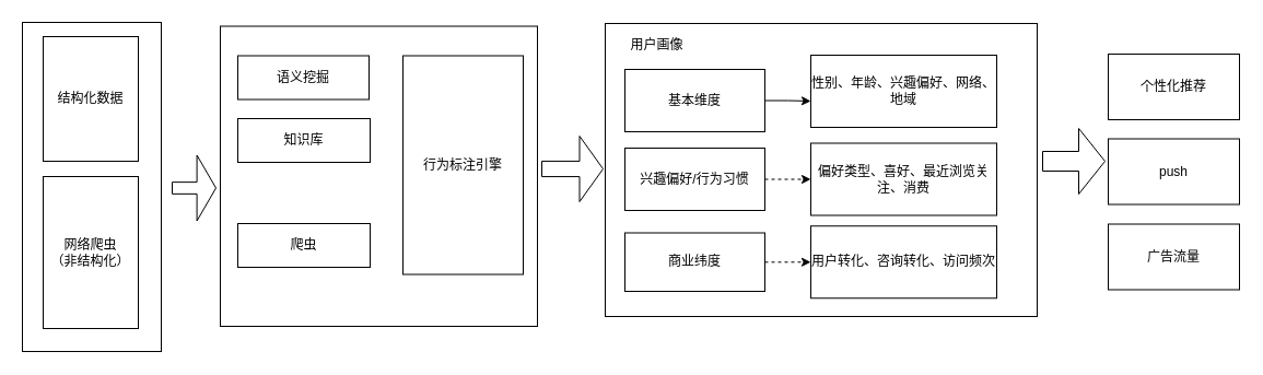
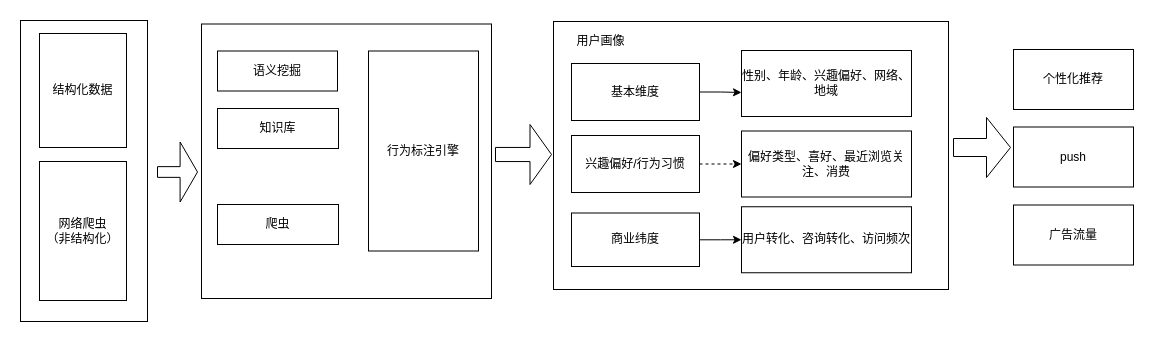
  <mxCell id="0" />
  <mxCell id="1" parent="0" />
  <mxCell id="2" value="" style="rounded=0;whiteSpace=wrap;html=1;" vertex="1" parent="1"><mxGeometry x="201" y="23.5" width="290" height="274.5" as="geometry" /></mxCell>
  <mxCell id="3" value="语义挖掘" style="rounded=0;whiteSpace=wrap;html=1;" vertex="1" parent="1"><mxGeometry x="217" y="50.5" width="120" height="40" as="geometry" /></mxCell>
  <mxCell id="4" value="知识库" style="rounded=0;whiteSpace=wrap;html=1;" vertex="1" parent="1"><mxGeometry x="217" y="108" width="121" height="40" as="geometry" /></mxCell>
  <mxCell id="5" value="行为标注引擎" style="rounded=0;whiteSpace=wrap;html=1;" vertex="1" parent="1"><mxGeometry x="368" y="50.5" width="110" height="200" as="geometry" /></mxCell>
  <mxCell id="6" value="" style="shape=singleArrow;whiteSpace=wrap;html=1;arrowWidth=0.235;arrowSize=0.384;" vertex="1" parent="1"><mxGeometry x="495" y="124" width="56" height="60" as="geometry" /></mxCell>
  <mxCell id="7" value="" style="group" vertex="1" connectable="0" parent="1"><mxGeometry x="553" y="21" width="395" height="268" as="geometry" /></mxCell>
  <mxCell id="8" value="" style="rounded=0;whiteSpace=wrap;html=1;" vertex="1" parent="7"><mxGeometry width="395" height="268" as="geometry" /></mxCell>
  <mxCell id="9" value="用户画像" style="text;html=1;align=center;verticalAlign=middle;resizable=0;points=[];autosize=1;strokeColor=none;fillColor=none;" vertex="1" parent="7"><mxGeometry x="18" y="11" width="58" height="18" as="geometry" /></mxCell>
  <mxCell id="10" value="基本维度" style="rounded=0;whiteSpace=wrap;html=1;" vertex="1" parent="7"><mxGeometry x="18" y="42" width="128" height="57" as="geometry" /></mxCell>
  <mxCell id="11" value="兴趣偏好/行为习惯" style="rounded=0;whiteSpace=wrap;html=1;" vertex="1" parent="7"><mxGeometry x="18" y="114" width="128" height="57" as="geometry" /></mxCell>
  <mxCell id="12" value="商业纬度" style="rounded=0;whiteSpace=wrap;html=1;" vertex="1" parent="7"><mxGeometry x="18" y="191.5" width="128" height="53.5" as="geometry" /></mxCell>
  <mxCell id="13" value="性别、年龄、兴趣偏好、网络、地域" style="rounded=0;whiteSpace=wrap;html=1;" vertex="1" parent="7"><mxGeometry x="188" y="29" width="170" height="66" as="geometry" /></mxCell>
  <mxCell id="14" style="edgeStyle=orthogonalEdgeStyle;rounded=0;orthogonalLoop=1;jettySize=auto;html=1;exitX=1;exitY=0.5;exitDx=0;exitDy=0;entryX=0;entryY=0.636;entryDx=0;entryDy=0;entryPerimeter=0;" edge="1" parent="7" source="10" target="13"><mxGeometry relative="1" as="geometry" /></mxCell>
  <mxCell id="15" value="偏好类型、喜好、最近浏览关注、消费" style="rounded=0;whiteSpace=wrap;html=1;" vertex="1" parent="7"><mxGeometry x="188" y="109.5" width="170" height="66" as="geometry" /></mxCell>
  <mxCell id="16" style="edgeStyle=orthogonalEdgeStyle;rounded=0;orthogonalLoop=1;jettySize=auto;html=1;exitX=1;exitY=0.5;exitDx=0;exitDy=0;entryX=0;entryY=0.5;entryDx=0;entryDy=0;dashed=1;" edge="1" parent="7" source="11" target="15"><mxGeometry relative="1" as="geometry" /></mxCell>
  <mxCell id="17" value="用户转化、咨询转化、访问频次" style="rounded=0;whiteSpace=wrap;html=1;" vertex="1" parent="7"><mxGeometry x="188" y="185.25" width="170" height="66" as="geometry" /></mxCell>
- <mxCell id="18" style="edgeStyle=orthogonalEdgeStyle;rounded=0;orthogonalLoop=1;jettySize=auto;html=1;entryX=0;entryY=0.5;entryDx=0;entryDy=0;dashed=1;" edge="1" parent="7" source="12" target="17"><mxGeometry relative="1" as="geometry" /></mxCell>
+ <mxCell id="18" style="edgeStyle=orthogonalEdgeStyle;rounded=0;orthogonalLoop=1;jettySize=auto;html=1;entryX=0;entryY=0.5;entryDx=0;entryDy=0;" edge="1" parent="7" source="12" target="17"><mxGeometry relative="1" as="geometry" /></mxCell>
  <mxCell id="19" value="爬虫" style="rounded=0;whiteSpace=wrap;html=1;" vertex="1" parent="1"><mxGeometry x="217" y="204" width="121" height="40" as="geometry" /></mxCell>
  <mxCell id="20" value="" style="shape=singleArrow;whiteSpace=wrap;html=1;arrowWidth=0.179;arrowSize=0.435;" vertex="1" parent="1"><mxGeometry x="157" y="141.5" width="40" height="60" as="geometry" /></mxCell>
  <mxCell id="21" value="" style="group" vertex="1" connectable="0" parent="1"><mxGeometry x="20" y="20" width="127" height="301" as="geometry" /></mxCell>
  <mxCell id="22" value="" style="rounded=0;whiteSpace=wrap;html=1;" vertex="1" parent="21"><mxGeometry width="127" height="301" as="geometry" /></mxCell>
  <mxCell id="23" value="网络爬虫&lt;br&gt;（非结构化）" style="rounded=0;whiteSpace=wrap;html=1;" vertex="1" parent="21"><mxGeometry x="19" y="141" width="87" height="139" as="geometry" /></mxCell>
  <mxCell id="24" value="结构化数据" style="rounded=0;whiteSpace=wrap;html=1;" vertex="1" parent="21"><mxGeometry x="19" y="13" width="87" height="114" as="geometry" /></mxCell>
  <mxCell id="25" value="" style="group" vertex="1" connectable="0" parent="1"><mxGeometry x="1013" y="49" width="120" height="215.5" as="geometry" /></mxCell>
  <mxCell id="26" value="个性化推荐" style="rounded=0;whiteSpace=wrap;html=1;" vertex="1" parent="25"><mxGeometry width="120" height="60" as="geometry" /></mxCell>
  <mxCell id="27" value="push" style="rounded=0;whiteSpace=wrap;html=1;" vertex="1" parent="25"><mxGeometry y="77.5" width="120" height="60" as="geometry" /></mxCell>
  <mxCell id="28" value="广告流量" style="rounded=0;whiteSpace=wrap;html=1;" vertex="1" parent="25"><mxGeometry y="155.5" width="120" height="60" as="geometry" /></mxCell>
  <mxCell id="29" value="" style="shape=singleArrow;whiteSpace=wrap;html=1;arrowWidth=0.3;arrowSize=0.421;" vertex="1" parent="25"><mxGeometry x="-60" y="68" width="57" height="60" as="geometry" /></mxCell>
